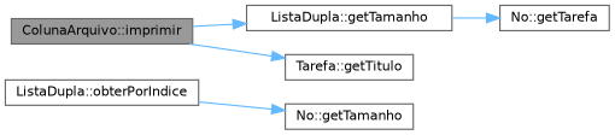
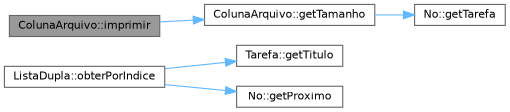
  digraph {
    rankdir=LR
    node [color=grey40 fillcolor=white fontname=Helvetica fontsize=10 shape=box style=filled]
    edge [color=steelblue1 fontname=Helvetica fontsize=10 labelfontname=Helvetica labelfontsize=10 style=solid]
    n1 [color=gray40 fillcolor=grey60 fontcolor=black height=0.2 label="ColunaArquivo::imprimir" width=0.4]
-   n2 [height=0.2 label="ListaDupla::getTamanho" width=0.4]
+   n2 [height=0.2 label="ColunaArquivo::getTamanho" width=0.4]
    n3 [height=0.2 label="Tarefa::getTitulo" width=0.4]
    n4 [height=0.2 label="No::getTarefa" width=0.4]
    n5 [height=0.2 label="ListaDupla::obterPorIndice" width=0.4]
-   n6 [height=0.2 label="No::getTamanho" width=0.4]
+   n6 [height=0.2 label="No::getProximo" width=0.4]
    n1 -> n2
-   n1 -> n3
+   n5 -> n3
    n2 -> n4
    n5 -> n6
  }
